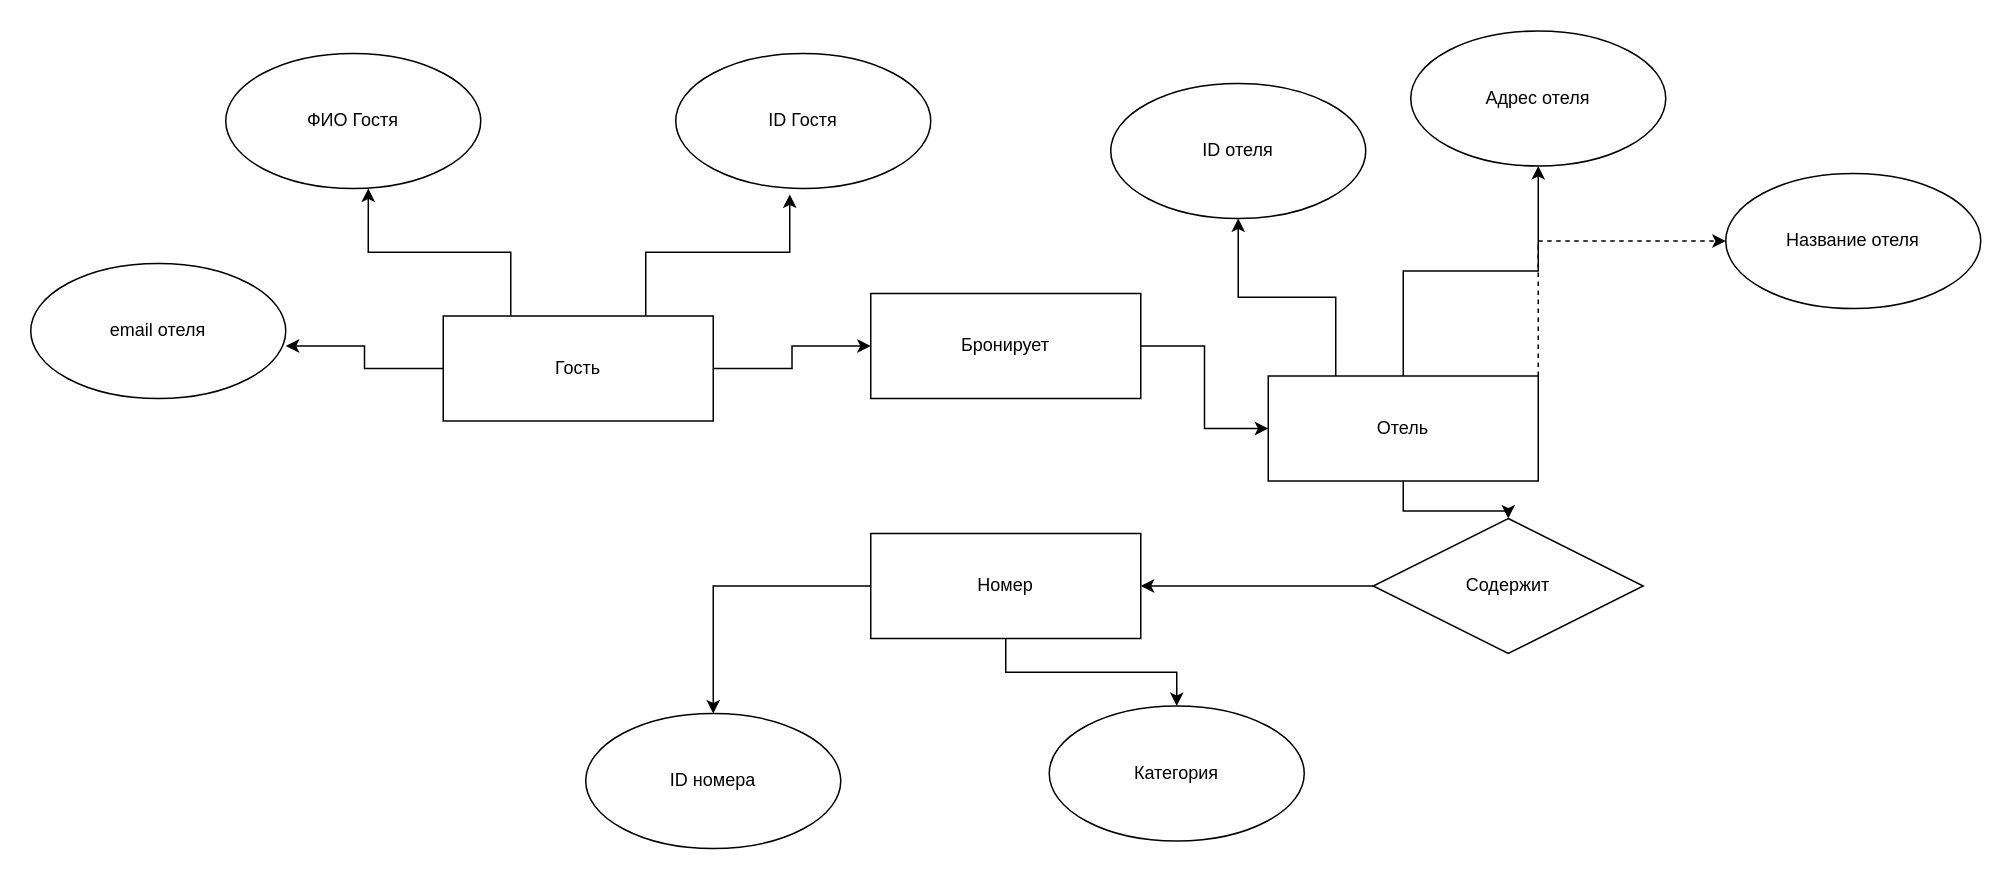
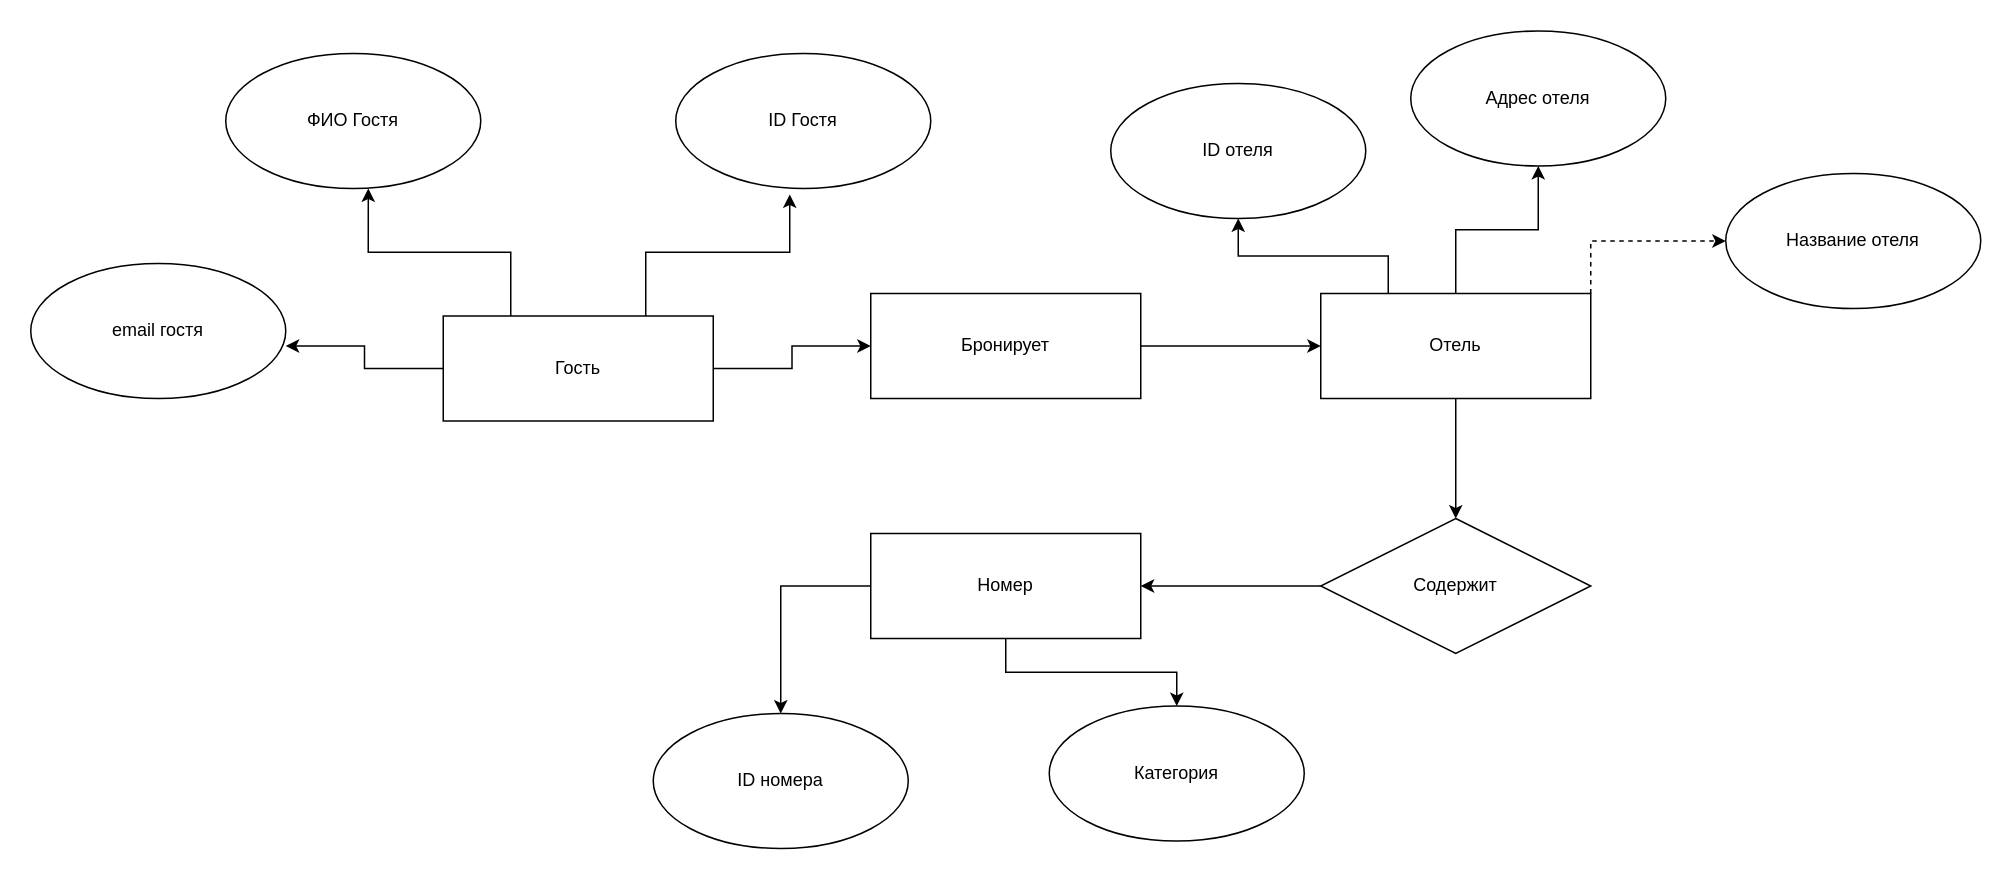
  <mxCell id="0" />
  <mxCell id="1" parent="0" />
  <mxCell id="2" style="edgeStyle=orthogonalEdgeStyle;rounded=0;orthogonalLoop=1;jettySize=auto;html=1;exitX=1;exitY=0.5;exitDx=0;exitDy=0;entryX=0;entryY=0.5;entryDx=0;entryDy=0;" edge="1" parent="1" source="3" target="11"><mxGeometry relative="1" as="geometry" /></mxCell>
  <mxCell id="3" value="Гость" style="rounded=0;whiteSpace=wrap;html=1;" vertex="1" parent="1"><mxGeometry x="295" y="210" width="180" height="70" as="geometry" /></mxCell>
  <mxCell id="4" value="ID Гостя" style="ellipse;whiteSpace=wrap;html=1;" vertex="1" parent="1"><mxGeometry x="450" y="35" width="170" height="90" as="geometry" /></mxCell>
  <mxCell id="5" value="ФИО Гостя" style="ellipse;whiteSpace=wrap;html=1;" vertex="1" parent="1"><mxGeometry x="150" y="35" width="170" height="90" as="geometry" /></mxCell>
- <mxCell id="6" value="email отеля" style="ellipse;whiteSpace=wrap;html=1;" vertex="1" parent="1"><mxGeometry x="20" y="175" width="170" height="90" as="geometry" /></mxCell>
+ <mxCell id="6" value="email гостя" style="ellipse;whiteSpace=wrap;html=1;" vertex="1" parent="1"><mxGeometry x="20" y="175" width="170" height="90" as="geometry" /></mxCell>
  <mxCell id="7" style="edgeStyle=orthogonalEdgeStyle;rounded=0;orthogonalLoop=1;jettySize=auto;html=1;exitX=0;exitY=0.5;exitDx=0;exitDy=0;entryX=1;entryY=0.611;entryDx=0;entryDy=0;entryPerimeter=0;" edge="1" parent="1" source="3" target="6"><mxGeometry relative="1" as="geometry" /></mxCell>
  <mxCell id="8" style="edgeStyle=orthogonalEdgeStyle;rounded=0;orthogonalLoop=1;jettySize=auto;html=1;exitX=0.25;exitY=0;exitDx=0;exitDy=0;entryX=0.559;entryY=1;entryDx=0;entryDy=0;entryPerimeter=0;" edge="1" parent="1" source="3" target="5"><mxGeometry relative="1" as="geometry" /></mxCell>
  <mxCell id="9" style="edgeStyle=orthogonalEdgeStyle;rounded=0;orthogonalLoop=1;jettySize=auto;html=1;exitX=0.75;exitY=0;exitDx=0;exitDy=0;entryX=0.447;entryY=1.044;entryDx=0;entryDy=0;entryPerimeter=0;" edge="1" parent="1" source="3" target="4"><mxGeometry relative="1" as="geometry" /></mxCell>
  <mxCell id="10" style="edgeStyle=orthogonalEdgeStyle;rounded=0;orthogonalLoop=1;jettySize=auto;html=1;exitX=1;exitY=0.5;exitDx=0;exitDy=0;entryX=0;entryY=0.5;entryDx=0;entryDy=0;" edge="1" parent="1" source="11" target="16"><mxGeometry relative="1" as="geometry" /></mxCell>
  <mxCell id="11" value="Бронирует" style="rounded=0;whiteSpace=wrap;html=1;" vertex="1" parent="1"><mxGeometry x="580" y="195" width="180" height="70" as="geometry" /></mxCell>
  <mxCell id="12" style="edgeStyle=orthogonalEdgeStyle;rounded=0;orthogonalLoop=1;jettySize=auto;html=1;exitX=0.25;exitY=0;exitDx=0;exitDy=0;" edge="1" parent="1" source="16" target="17"><mxGeometry relative="1" as="geometry" /></mxCell>
  <mxCell id="13" style="edgeStyle=orthogonalEdgeStyle;rounded=0;orthogonalLoop=1;jettySize=auto;html=1;exitX=0.5;exitY=0;exitDx=0;exitDy=0;entryX=0.5;entryY=1;entryDx=0;entryDy=0;" edge="1" parent="1" source="16" target="18"><mxGeometry relative="1" as="geometry" /></mxCell>
  <mxCell id="14" style="edgeStyle=orthogonalEdgeStyle;rounded=0;orthogonalLoop=1;jettySize=auto;html=1;exitX=1;exitY=0;exitDx=0;exitDy=0;entryX=0;entryY=0.5;entryDx=0;entryDy=0;dashed=1;" edge="1" parent="1" source="16" target="19"><mxGeometry relative="1" as="geometry" /></mxCell>
  <mxCell id="15" style="edgeStyle=orthogonalEdgeStyle;rounded=0;orthogonalLoop=1;jettySize=auto;html=1;exitX=0.5;exitY=1;exitDx=0;exitDy=0;entryX=0.5;entryY=0;entryDx=0;entryDy=0;" edge="1" parent="1" source="16" target="21"><mxGeometry relative="1" as="geometry" /></mxCell>
- <mxCell id="16" value="Отель" style="rounded=0;whiteSpace=wrap;html=1;" vertex="1" parent="1"><mxGeometry x="845" y="250" width="180" height="70" as="geometry" /></mxCell>
+ <mxCell id="16" value="Отель" style="rounded=0;whiteSpace=wrap;html=1;" vertex="1" parent="1"><mxGeometry x="880" y="195" width="180" height="70" as="geometry" /></mxCell>
  <mxCell id="17" value="ID отеля" style="ellipse;whiteSpace=wrap;html=1;" vertex="1" parent="1"><mxGeometry x="740" y="55" width="170" height="90" as="geometry" /></mxCell>
  <mxCell id="18" value="Адрес отеля" style="ellipse;whiteSpace=wrap;html=1;" vertex="1" parent="1"><mxGeometry x="940" y="20" width="170" height="90" as="geometry" /></mxCell>
  <mxCell id="19" value="Название отеля" style="ellipse;whiteSpace=wrap;html=1;" vertex="1" parent="1"><mxGeometry x="1150" y="115" width="170" height="90" as="geometry" /></mxCell>
  <mxCell id="20" style="edgeStyle=orthogonalEdgeStyle;rounded=0;orthogonalLoop=1;jettySize=auto;html=1;exitX=0;exitY=0.5;exitDx=0;exitDy=0;entryX=1;entryY=0.5;entryDx=0;entryDy=0;" edge="1" parent="1" source="21" target="24"><mxGeometry relative="1" as="geometry" /></mxCell>
- <mxCell id="21" value="Содержит" style="rhombus;whiteSpace=wrap;html=1;" vertex="1" parent="1"><mxGeometry x="915" y="345" width="180" height="90" as="geometry" /></mxCell>
+ <mxCell id="21" value="Содержит" style="rhombus;whiteSpace=wrap;html=1;" vertex="1" parent="1"><mxGeometry x="880" y="345" width="180" height="90" as="geometry" /></mxCell>
  <mxCell id="22" style="edgeStyle=orthogonalEdgeStyle;rounded=0;orthogonalLoop=1;jettySize=auto;html=1;exitX=0;exitY=0.5;exitDx=0;exitDy=0;entryX=0.5;entryY=0;entryDx=0;entryDy=0;" edge="1" parent="1" source="24" target="25"><mxGeometry relative="1" as="geometry" /></mxCell>
  <mxCell id="23" style="edgeStyle=orthogonalEdgeStyle;rounded=0;orthogonalLoop=1;jettySize=auto;html=1;exitX=0.5;exitY=1;exitDx=0;exitDy=0;entryX=0.5;entryY=0;entryDx=0;entryDy=0;" edge="1" parent="1" source="24" target="26"><mxGeometry relative="1" as="geometry" /></mxCell>
  <mxCell id="24" value="Номер" style="rounded=0;whiteSpace=wrap;html=1;" vertex="1" parent="1"><mxGeometry x="580" y="355" width="180" height="70" as="geometry" /></mxCell>
- <mxCell id="25" value="ID номера" style="ellipse;whiteSpace=wrap;html=1;" vertex="1" parent="1"><mxGeometry x="390" y="475" width="170" height="90" as="geometry" /></mxCell>
+ <mxCell id="25" value="ID номера" style="ellipse;whiteSpace=wrap;html=1;" vertex="1" parent="1"><mxGeometry x="435" y="475" width="170" height="90" as="geometry" /></mxCell>
  <mxCell id="26" value="Категория" style="ellipse;whiteSpace=wrap;html=1;" vertex="1" parent="1"><mxGeometry x="699" y="470" width="170" height="90" as="geometry" /></mxCell>
